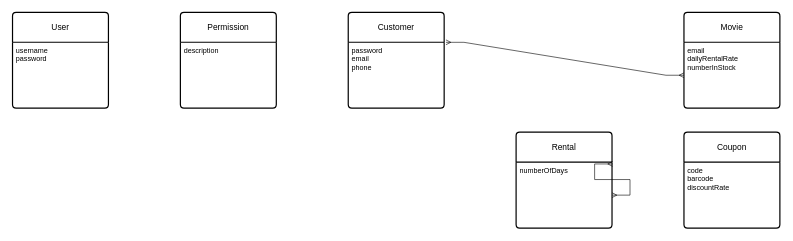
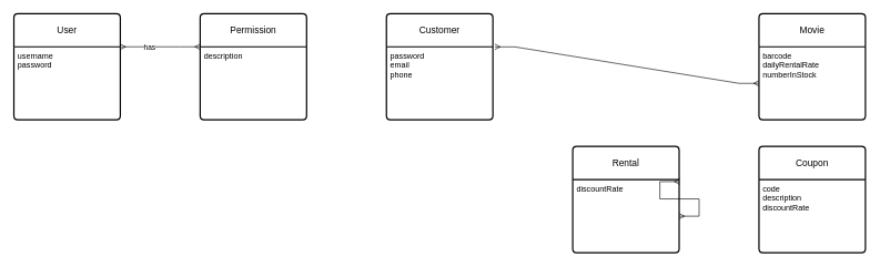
  <mxCell id="0" />
  <mxCell id="1" parent="0" />
  <mxCell id="2" value="User" style="swimlane;childLayout=stackLayout;horizontal=1;startSize=50;horizontalStack=0;rounded=1;fontSize=14;fontStyle=0;strokeWidth=2;resizeParent=0;resizeLast=1;shadow=0;dashed=0;align=center;arcSize=4;whiteSpace=wrap;html=1;" vertex="1" parent="1"><mxGeometry x="20" y="20" width="160" height="160" as="geometry" /></mxCell>
  <mxCell id="3" value="username&lt;div&gt;password&lt;/div&gt;" style="align=left;strokeColor=none;fillColor=none;spacingLeft=4;spacingRight=4;fontSize=12;verticalAlign=top;resizable=0;rotatable=0;part=1;html=1;whiteSpace=wrap;" vertex="1" parent="2"><mxGeometry y="50" width="160" height="110" as="geometry" /></mxCell>
  <mxCell id="4" value="Permission" style="swimlane;childLayout=stackLayout;horizontal=1;startSize=50;horizontalStack=0;rounded=1;fontSize=14;fontStyle=0;strokeWidth=2;resizeParent=0;resizeLast=1;shadow=0;dashed=0;align=center;arcSize=4;whiteSpace=wrap;html=1;" vertex="1" parent="1"><mxGeometry x="300" y="20" width="160" height="160" as="geometry" /></mxCell>
  <mxCell id="5" value="description" style="align=left;strokeColor=none;fillColor=none;spacingLeft=4;spacingRight=4;fontSize=12;verticalAlign=top;resizable=0;rotatable=0;part=1;html=1;whiteSpace=wrap;" vertex="1" parent="4"><mxGeometry y="50" width="160" height="110" as="geometry" /></mxCell>
+ <mxCell id="6" value="" style="edgeStyle=entityRelationEdgeStyle;fontSize=12;html=1;endArrow=ERmany;startArrow=ERmany;rounded=0;exitX=1;exitY=0;exitDx=0;exitDy=0;entryX=0;entryY=0;entryDx=0;entryDy=0;" edge="1" parent="1" source="3" target="5"><mxGeometry width="100" height="100" relative="1" as="geometry"><mxPoint x="190" y="70" as="sourcePoint" /><mxPoint x="290" y="-30" as="targetPoint" /></mxGeometry></mxCell>
+ <mxCell id="7" value="has" style="edgeLabel;html=1;align=center;verticalAlign=middle;resizable=0;points=[];" vertex="1" connectable="0" parent="6"><mxGeometry x="-0.283" relative="1" as="geometry"><mxPoint as="offset" /></mxGeometry></mxCell>
  <mxCell id="8" value="Customer" style="swimlane;childLayout=stackLayout;horizontal=1;startSize=50;horizontalStack=0;rounded=1;fontSize=14;fontStyle=0;strokeWidth=2;resizeParent=0;resizeLast=1;shadow=0;dashed=0;align=center;arcSize=4;whiteSpace=wrap;html=1;" vertex="1" parent="1"><mxGeometry x="580" y="20" width="160" height="160" as="geometry" /></mxCell>
  <mxCell id="9" value="password&lt;div&gt;email&lt;/div&gt;&lt;div&gt;phone&lt;/div&gt;" style="align=left;strokeColor=none;fillColor=none;spacingLeft=4;spacingRight=4;fontSize=12;verticalAlign=top;resizable=0;rotatable=0;part=1;html=1;whiteSpace=wrap;" vertex="1" parent="8"><mxGeometry y="50" width="160" height="110" as="geometry" /></mxCell>
  <mxCell id="10" value="Movie" style="swimlane;childLayout=stackLayout;horizontal=1;startSize=50;horizontalStack=0;rounded=1;fontSize=14;fontStyle=0;strokeWidth=2;resizeParent=0;resizeLast=1;shadow=0;dashed=0;align=center;arcSize=4;whiteSpace=wrap;html=1;" vertex="1" parent="1"><mxGeometry x="1140" y="20" width="160" height="160" as="geometry" /></mxCell>
- <mxCell id="11" value="email&lt;div&gt;dailyRentalRate&lt;/div&gt;&lt;div&gt;numberInStock&lt;/div&gt;" style="align=left;strokeColor=none;fillColor=none;spacingLeft=4;spacingRight=4;fontSize=12;verticalAlign=top;resizable=0;rotatable=0;part=1;html=1;whiteSpace=wrap;" vertex="1" parent="10"><mxGeometry y="50" width="160" height="110" as="geometry" /></mxCell>
+ <mxCell id="11" value="barcode&lt;div&gt;dailyRentalRate&lt;/div&gt;&lt;div&gt;numberInStock&lt;/div&gt;" style="align=left;strokeColor=none;fillColor=none;spacingLeft=4;spacingRight=4;fontSize=12;verticalAlign=top;resizable=0;rotatable=0;part=1;html=1;whiteSpace=wrap;" vertex="1" parent="10"><mxGeometry y="50" width="160" height="110" as="geometry" /></mxCell>
  <mxCell id="12" value="Rental" style="swimlane;childLayout=stackLayout;horizontal=1;startSize=50;horizontalStack=0;rounded=1;fontSize=14;fontStyle=0;strokeWidth=2;resizeParent=0;resizeLast=1;shadow=0;dashed=0;align=center;arcSize=4;whiteSpace=wrap;html=1;" vertex="1" parent="1"><mxGeometry x="860" y="220" width="160" height="160" as="geometry" /></mxCell>
- <mxCell id="13" value="numberOfDays" style="align=left;strokeColor=none;fillColor=none;spacingLeft=4;spacingRight=4;fontSize=12;verticalAlign=top;resizable=0;rotatable=0;part=1;html=1;whiteSpace=wrap;" vertex="1" parent="12"><mxGeometry y="50" width="160" height="110" as="geometry" /></mxCell>
+ <mxCell id="13" value="discountRate" style="align=left;strokeColor=none;fillColor=none;spacingLeft=4;spacingRight=4;fontSize=12;verticalAlign=top;resizable=0;rotatable=0;part=1;html=1;whiteSpace=wrap;" vertex="1" parent="12"><mxGeometry y="50" width="160" height="110" as="geometry" /></mxCell>
  <mxCell id="14" value="" style="edgeStyle=entityRelationEdgeStyle;fontSize=12;html=1;endArrow=ERmany;startArrow=ERmany;rounded=0;exitX=1.019;exitY=0.313;exitDx=0;exitDy=0;exitPerimeter=0;" edge="1" parent="1" source="8" target="11"><mxGeometry width="100" height="100" relative="1" as="geometry"><mxPoint x="840" y="400" as="sourcePoint" /><mxPoint x="940" y="300" as="targetPoint" /></mxGeometry></mxCell>
  <mxCell id="15" value="" style="edgeStyle=entityRelationEdgeStyle;fontSize=12;html=1;endArrow=ERmany;startArrow=ERmany;rounded=0;exitX=1.006;exitY=0.331;exitDx=0;exitDy=0;exitPerimeter=0;" edge="1" parent="1" source="12" target="13"><mxGeometry width="100" height="100" relative="1" as="geometry"><mxPoint x="930" y="170" as="sourcePoint" /><mxPoint x="1030" y="70" as="targetPoint" /></mxGeometry></mxCell>
  <mxCell id="16" value="Coupon" style="swimlane;childLayout=stackLayout;horizontal=1;startSize=50;horizontalStack=0;rounded=1;fontSize=14;fontStyle=0;strokeWidth=2;resizeParent=0;resizeLast=1;shadow=0;dashed=0;align=center;arcSize=4;whiteSpace=wrap;html=1;" vertex="1" parent="1"><mxGeometry x="1140" y="220" width="160" height="160" as="geometry" /></mxCell>
- <mxCell id="17" value="code&lt;div&gt;barcode&lt;/div&gt;&lt;div&gt;discountRate&lt;/div&gt;" style="align=left;strokeColor=none;fillColor=none;spacingLeft=4;spacingRight=4;fontSize=12;verticalAlign=top;resizable=0;rotatable=0;part=1;html=1;whiteSpace=wrap;" vertex="1" parent="16"><mxGeometry y="50" width="160" height="110" as="geometry" /></mxCell>
+ <mxCell id="17" value="code&lt;div&gt;description&lt;/div&gt;&lt;div&gt;discountRate&lt;/div&gt;" style="align=left;strokeColor=none;fillColor=none;spacingLeft=4;spacingRight=4;fontSize=12;verticalAlign=top;resizable=0;rotatable=0;part=1;html=1;whiteSpace=wrap;" vertex="1" parent="16"><mxGeometry y="50" width="160" height="110" as="geometry" /></mxCell>
